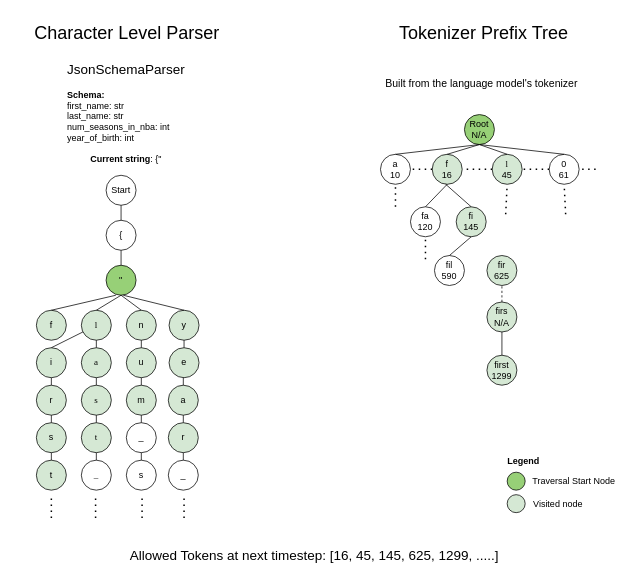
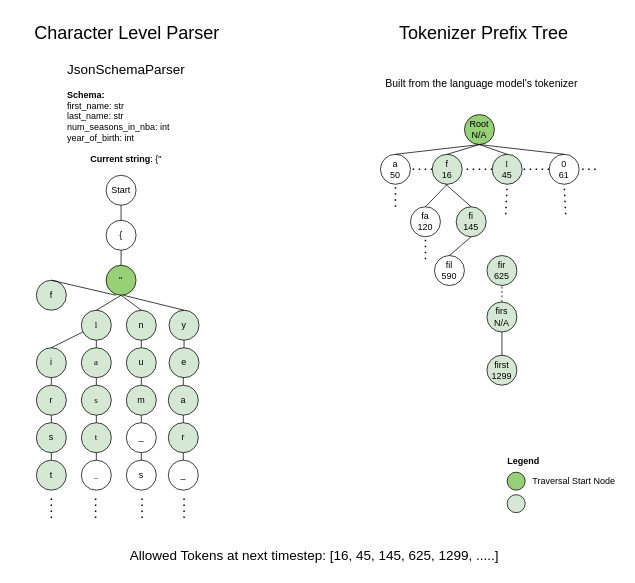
  <mxCell id="0" />
  <mxCell id="1" parent="0" />
  <mxCell id="2" value="Start" style="ellipse;whiteSpace=wrap;html=1;aspect=fixed;" vertex="1" parent="1"><mxGeometry x="141" y="233" width="40" height="40" as="geometry" /></mxCell>
  <mxCell id="3" value="{" style="ellipse;whiteSpace=wrap;html=1;aspect=fixed;" vertex="1" parent="1"><mxGeometry x="141" y="293" width="40" height="40" as="geometry" /></mxCell>
  <mxCell id="4" value="&quot;" style="ellipse;whiteSpace=wrap;html=1;aspect=fixed;fillColor=#97D077;" vertex="1" parent="1"><mxGeometry x="141" y="353" width="40" height="40" as="geometry" /></mxCell>
- <mxCell id="5" value="f" style="ellipse;whiteSpace=wrap;html=1;aspect=fixed;fillColor=#D5E8D4;" vertex="1" parent="1"><mxGeometry x="48" y="413" width="40" height="40" as="geometry" /></mxCell>
+ <mxCell id="5" value="f" style="ellipse;whiteSpace=wrap;html=1;aspect=fixed;fillColor=#D5E8D4;" vertex="1" parent="1"><mxGeometry x="48" y="373" width="40" height="40" as="geometry" /></mxCell>
  <mxCell id="6" value="&lt;font face=&quot;Times New Roman&quot;&gt;l&lt;/font&gt;" style="ellipse;whiteSpace=wrap;html=1;aspect=fixed;fillColor=#D5E8D4;" vertex="1" parent="1"><mxGeometry x="108" y="413" width="40" height="40" as="geometry" /></mxCell>
  <mxCell id="7" value="n" style="ellipse;whiteSpace=wrap;html=1;aspect=fixed;fillColor=#D5E8D4;" vertex="1" parent="1"><mxGeometry x="168" y="413" width="40" height="40" as="geometry" /></mxCell>
  <mxCell id="8" value="y" style="ellipse;whiteSpace=wrap;html=1;aspect=fixed;fillColor=#D5E8D4;" vertex="1" parent="1"><mxGeometry x="225" y="413" width="40" height="40" as="geometry" /></mxCell>
  <mxCell id="9" value="i" style="ellipse;whiteSpace=wrap;html=1;aspect=fixed;fillColor=#D5E8D4;" vertex="1" parent="1"><mxGeometry x="48" y="463" width="40" height="40" as="geometry" /></mxCell>
  <mxCell id="10" value="&lt;font face=&quot;Garamond&quot;&gt;a&lt;/font&gt;" style="ellipse;whiteSpace=wrap;html=1;aspect=fixed;fillColor=#D5E8D4;" vertex="1" parent="1"><mxGeometry x="108" y="463" width="40" height="40" as="geometry" /></mxCell>
  <mxCell id="11" value="r" style="ellipse;whiteSpace=wrap;html=1;aspect=fixed;fillColor=#D5E8D4;" vertex="1" parent="1"><mxGeometry x="48" y="513" width="40" height="40" as="geometry" /></mxCell>
  <mxCell id="12" value="s" style="ellipse;whiteSpace=wrap;html=1;aspect=fixed;fillColor=#D5E8D4;" vertex="1" parent="1"><mxGeometry x="48" y="563" width="40" height="40" as="geometry" /></mxCell>
  <mxCell id="13" value="t" style="ellipse;whiteSpace=wrap;html=1;aspect=fixed;fillColor=#D5E8D4;" vertex="1" parent="1"><mxGeometry x="48" y="613" width="40" height="40" as="geometry" /></mxCell>
  <mxCell id="14" value="&lt;font face=&quot;Garamond&quot;&gt;s&lt;/font&gt;" style="ellipse;whiteSpace=wrap;html=1;aspect=fixed;fillColor=#D5E8D4;" vertex="1" parent="1"><mxGeometry x="108" y="513" width="40" height="40" as="geometry" /></mxCell>
  <mxCell id="15" value="&lt;font face=&quot;Garamond&quot;&gt;t&lt;/font&gt;" style="ellipse;whiteSpace=wrap;html=1;aspect=fixed;fillColor=#D5E8D4;" vertex="1" parent="1"><mxGeometry x="108" y="563" width="40" height="40" as="geometry" /></mxCell>
  <mxCell id="16" value="&lt;font face=&quot;Garamond&quot;&gt;_&lt;/font&gt;" style="ellipse;whiteSpace=wrap;html=1;aspect=fixed;" vertex="1" parent="1"><mxGeometry x="108" y="613" width="40" height="40" as="geometry" /></mxCell>
  <mxCell id="17" value="u" style="ellipse;whiteSpace=wrap;html=1;aspect=fixed;fillColor=#D5E8D4;" vertex="1" parent="1"><mxGeometry x="168" y="463" width="40" height="40" as="geometry" /></mxCell>
  <mxCell id="18" value="m" style="ellipse;whiteSpace=wrap;html=1;aspect=fixed;fillColor=#D5E8D4;" vertex="1" parent="1"><mxGeometry x="168" y="513" width="40" height="40" as="geometry" /></mxCell>
  <mxCell id="19" value="_" style="ellipse;whiteSpace=wrap;html=1;aspect=fixed;" vertex="1" parent="1"><mxGeometry x="168" y="563" width="40" height="40" as="geometry" /></mxCell>
  <mxCell id="20" value="s" style="ellipse;whiteSpace=wrap;html=1;aspect=fixed;" vertex="1" parent="1"><mxGeometry x="168" y="613" width="40" height="40" as="geometry" /></mxCell>
  <mxCell id="21" value="e" style="ellipse;whiteSpace=wrap;html=1;aspect=fixed;fillColor=#D5E8D4;" vertex="1" parent="1"><mxGeometry x="225" y="463" width="40" height="40" as="geometry" /></mxCell>
  <mxCell id="22" value="a" style="ellipse;whiteSpace=wrap;html=1;aspect=fixed;fillColor=#D5E8D4;" vertex="1" parent="1"><mxGeometry x="224" y="513" width="40" height="40" as="geometry" /></mxCell>
  <mxCell id="23" value="r" style="ellipse;whiteSpace=wrap;html=1;aspect=fixed;fillColor=#D5E8D4;" vertex="1" parent="1"><mxGeometry x="224" y="563" width="40" height="40" as="geometry" /></mxCell>
  <mxCell id="24" value="_" style="ellipse;whiteSpace=wrap;html=1;aspect=fixed;" vertex="1" parent="1"><mxGeometry x="224" y="613" width="40" height="40" as="geometry" /></mxCell>
  <mxCell id="25" value="" style="endArrow=none;dashed=1;html=1;dashPattern=1 3;strokeWidth=2;rounded=0;" edge="1" parent="1"><mxGeometry width="50" height="50" relative="1" as="geometry"><mxPoint x="68" y="690" as="sourcePoint" /><mxPoint x="68" y="663" as="targetPoint" /></mxGeometry></mxCell>
  <mxCell id="26" value="" style="endArrow=none;dashed=1;html=1;dashPattern=1 3;strokeWidth=2;rounded=0;" edge="1" parent="1"><mxGeometry width="50" height="50" relative="1" as="geometry"><mxPoint x="127" y="690" as="sourcePoint" /><mxPoint x="127" y="662" as="targetPoint" /></mxGeometry></mxCell>
  <mxCell id="27" value="" style="endArrow=none;dashed=1;html=1;dashPattern=1 3;strokeWidth=2;rounded=0;" edge="1" parent="1"><mxGeometry width="50" height="50" relative="1" as="geometry"><mxPoint x="189" y="690" as="sourcePoint" /><mxPoint x="189" y="662" as="targetPoint" /></mxGeometry></mxCell>
  <mxCell id="28" value="" style="endArrow=none;dashed=1;html=1;dashPattern=1 3;strokeWidth=2;rounded=0;" edge="1" parent="1"><mxGeometry width="50" height="50" relative="1" as="geometry"><mxPoint x="245" y="690" as="sourcePoint" /><mxPoint x="245" y="661" as="targetPoint" /></mxGeometry></mxCell>
  <mxCell id="29" value="" style="endArrow=none;html=1;rounded=0;entryX=0.5;entryY=1;entryDx=0;entryDy=0;exitX=0.5;exitY=0;exitDx=0;exitDy=0;" edge="1" parent="1" source="3" target="2"><mxGeometry width="50" height="50" relative="1" as="geometry"><mxPoint x="394" y="513" as="sourcePoint" /><mxPoint x="444" y="463" as="targetPoint" /></mxGeometry></mxCell>
  <mxCell id="30" value="" style="endArrow=none;html=1;rounded=0;entryX=0.5;entryY=1;entryDx=0;entryDy=0;exitX=0.5;exitY=0;exitDx=0;exitDy=0;" edge="1" parent="1" source="4" target="3"><mxGeometry width="50" height="50" relative="1" as="geometry"><mxPoint x="197" y="303" as="sourcePoint" /><mxPoint x="197" y="283" as="targetPoint" /></mxGeometry></mxCell>
  <mxCell id="31" value="" style="endArrow=none;html=1;rounded=0;entryX=0.5;entryY=1;entryDx=0;entryDy=0;exitX=0.5;exitY=0;exitDx=0;exitDy=0;" edge="1" parent="1" source="6" target="4"><mxGeometry width="50" height="50" relative="1" as="geometry"><mxPoint x="181" y="313" as="sourcePoint" /><mxPoint x="181" y="293" as="targetPoint" /></mxGeometry></mxCell>
  <mxCell id="32" value="" style="endArrow=none;html=1;rounded=0;exitX=0.5;exitY=0;exitDx=0;exitDy=0;" edge="1" parent="1" source="5"><mxGeometry width="50" height="50" relative="1" as="geometry"><mxPoint x="138" y="423" as="sourcePoint" /><mxPoint x="154" y="393" as="targetPoint" /></mxGeometry></mxCell>
  <mxCell id="33" value="" style="endArrow=none;html=1;rounded=0;entryX=0.5;entryY=1;entryDx=0;entryDy=0;exitX=0.5;exitY=0;exitDx=0;exitDy=0;" edge="1" parent="1" source="7" target="4"><mxGeometry width="50" height="50" relative="1" as="geometry"><mxPoint x="138" y="423" as="sourcePoint" /><mxPoint x="171" y="403" as="targetPoint" /></mxGeometry></mxCell>
  <mxCell id="34" value="" style="endArrow=none;html=1;rounded=0;exitX=0.5;exitY=0;exitDx=0;exitDy=0;" edge="1" parent="1" source="8"><mxGeometry width="50" height="50" relative="1" as="geometry"><mxPoint x="148" y="433" as="sourcePoint" /><mxPoint x="164" y="393" as="targetPoint" /></mxGeometry></mxCell>
  <mxCell id="35" value="" style="endArrow=none;html=1;rounded=0;exitX=0.5;exitY=0;exitDx=0;exitDy=0;" edge="1" parent="1" source="9" target="6"><mxGeometry width="50" height="50" relative="1" as="geometry"><mxPoint x="158" y="443" as="sourcePoint" /><mxPoint x="191" y="423" as="targetPoint" /></mxGeometry></mxCell>
  <mxCell id="36" value="" style="endArrow=none;html=1;rounded=0;entryX=0.5;entryY=1;entryDx=0;entryDy=0;exitX=0.5;exitY=0;exitDx=0;exitDy=0;" edge="1" parent="1" source="10" target="6"><mxGeometry width="50" height="50" relative="1" as="geometry"><mxPoint x="168" y="453" as="sourcePoint" /><mxPoint x="201" y="433" as="targetPoint" /></mxGeometry></mxCell>
  <mxCell id="37" value="" style="endArrow=none;html=1;rounded=0;entryX=0.5;entryY=1;entryDx=0;entryDy=0;exitX=0.5;exitY=0;exitDx=0;exitDy=0;" edge="1" parent="1" source="17" target="7"><mxGeometry width="50" height="50" relative="1" as="geometry"><mxPoint x="394" y="513" as="sourcePoint" /><mxPoint x="444" y="463" as="targetPoint" /></mxGeometry></mxCell>
  <mxCell id="38" value="" style="endArrow=none;html=1;rounded=0;entryX=0.5;entryY=1;entryDx=0;entryDy=0;exitX=0.5;exitY=0;exitDx=0;exitDy=0;" edge="1" parent="1" source="21" target="8"><mxGeometry width="50" height="50" relative="1" as="geometry"><mxPoint x="188" y="473" as="sourcePoint" /><mxPoint x="221" y="453" as="targetPoint" /></mxGeometry></mxCell>
  <mxCell id="39" value="" style="endArrow=none;html=1;rounded=0;entryX=0.5;entryY=1;entryDx=0;entryDy=0;exitX=0.5;exitY=0;exitDx=0;exitDy=0;" edge="1" parent="1" source="11" target="9"><mxGeometry width="50" height="50" relative="1" as="geometry"><mxPoint x="198" y="483" as="sourcePoint" /><mxPoint x="231" y="463" as="targetPoint" /></mxGeometry></mxCell>
  <mxCell id="40" value="" style="endArrow=none;html=1;rounded=0;entryX=0.5;entryY=1;entryDx=0;entryDy=0;exitX=0.5;exitY=0;exitDx=0;exitDy=0;" edge="1" parent="1" source="14" target="10"><mxGeometry width="50" height="50" relative="1" as="geometry"><mxPoint x="208" y="493" as="sourcePoint" /><mxPoint x="241" y="473" as="targetPoint" /></mxGeometry></mxCell>
  <mxCell id="41" value="" style="endArrow=none;html=1;rounded=0;entryX=0.5;entryY=1;entryDx=0;entryDy=0;exitX=0.5;exitY=0;exitDx=0;exitDy=0;" edge="1" parent="1" source="18" target="17"><mxGeometry width="50" height="50" relative="1" as="geometry"><mxPoint x="218" y="503" as="sourcePoint" /><mxPoint x="251" y="483" as="targetPoint" /></mxGeometry></mxCell>
  <mxCell id="42" value="" style="endArrow=none;html=1;rounded=0;exitX=0.5;exitY=0;exitDx=0;exitDy=0;" edge="1" parent="1" source="22"><mxGeometry width="50" height="50" relative="1" as="geometry"><mxPoint x="228" y="513" as="sourcePoint" /><mxPoint x="244" y="503" as="targetPoint" /></mxGeometry></mxCell>
  <mxCell id="43" value="" style="endArrow=none;html=1;rounded=0;entryX=0.5;entryY=1;entryDx=0;entryDy=0;exitX=0.5;exitY=0;exitDx=0;exitDy=0;" edge="1" parent="1" source="12" target="11"><mxGeometry width="50" height="50" relative="1" as="geometry"><mxPoint x="78" y="523" as="sourcePoint" /><mxPoint x="78" y="513" as="targetPoint" /></mxGeometry></mxCell>
  <mxCell id="44" value="" style="endArrow=none;html=1;rounded=0;entryX=0.5;entryY=1;entryDx=0;entryDy=0;exitX=0.5;exitY=0;exitDx=0;exitDy=0;" edge="1" parent="1" source="15" target="14"><mxGeometry width="50" height="50" relative="1" as="geometry"><mxPoint x="394" y="513" as="sourcePoint" /><mxPoint x="444" y="463" as="targetPoint" /></mxGeometry></mxCell>
  <mxCell id="45" value="" style="endArrow=none;html=1;rounded=0;entryX=0.5;entryY=1;entryDx=0;entryDy=0;exitX=0.5;exitY=0;exitDx=0;exitDy=0;" edge="1" parent="1" source="19" target="18"><mxGeometry width="50" height="50" relative="1" as="geometry"><mxPoint x="394" y="513" as="sourcePoint" /><mxPoint x="444" y="463" as="targetPoint" /></mxGeometry></mxCell>
  <mxCell id="46" value="" style="endArrow=none;html=1;rounded=0;entryX=0.5;entryY=1;entryDx=0;entryDy=0;exitX=0.5;exitY=0;exitDx=0;exitDy=0;" edge="1" parent="1" source="23" target="22"><mxGeometry width="50" height="50" relative="1" as="geometry"><mxPoint x="394" y="513" as="sourcePoint" /><mxPoint x="444" y="463" as="targetPoint" /></mxGeometry></mxCell>
  <mxCell id="47" value="" style="endArrow=none;html=1;rounded=0;entryX=0.5;entryY=1;entryDx=0;entryDy=0;exitX=0.5;exitY=0;exitDx=0;exitDy=0;" edge="1" parent="1" source="13" target="12"><mxGeometry width="50" height="50" relative="1" as="geometry"><mxPoint x="394" y="513" as="sourcePoint" /><mxPoint x="444" y="463" as="targetPoint" /></mxGeometry></mxCell>
  <mxCell id="48" value="" style="endArrow=none;html=1;rounded=0;entryX=0.5;entryY=1;entryDx=0;entryDy=0;exitX=0.5;exitY=0;exitDx=0;exitDy=0;" edge="1" parent="1" source="16" target="15"><mxGeometry width="50" height="50" relative="1" as="geometry"><mxPoint x="394" y="513" as="sourcePoint" /><mxPoint x="444" y="463" as="targetPoint" /></mxGeometry></mxCell>
  <mxCell id="49" value="" style="endArrow=none;html=1;rounded=0;entryX=0.5;entryY=1;entryDx=0;entryDy=0;exitX=0.5;exitY=0;exitDx=0;exitDy=0;" edge="1" parent="1" source="20" target="19"><mxGeometry width="50" height="50" relative="1" as="geometry"><mxPoint x="394" y="513" as="sourcePoint" /><mxPoint x="444" y="463" as="targetPoint" /></mxGeometry></mxCell>
  <mxCell id="50" value="" style="endArrow=none;html=1;rounded=0;entryX=0.5;entryY=1;entryDx=0;entryDy=0;exitX=0.5;exitY=0;exitDx=0;exitDy=0;" edge="1" parent="1" source="24" target="23"><mxGeometry width="50" height="50" relative="1" as="geometry"><mxPoint x="394" y="513" as="sourcePoint" /><mxPoint x="444" y="463" as="targetPoint" /></mxGeometry></mxCell>
  <mxCell id="51" value="Root&lt;br&gt;N/A" style="ellipse;whiteSpace=wrap;html=1;aspect=fixed;fillColor=#97D077;" vertex="1" parent="1"><mxGeometry x="619" y="152" width="40" height="40" as="geometry" /></mxCell>
- <mxCell id="52" value="a&lt;br&gt;10" style="ellipse;whiteSpace=wrap;html=1;aspect=fixed;" vertex="1" parent="1"><mxGeometry x="507" y="205" width="40" height="40" as="geometry" /></mxCell>
+ <mxCell id="52" value="a&lt;br&gt;50" style="ellipse;whiteSpace=wrap;html=1;aspect=fixed;" vertex="1" parent="1"><mxGeometry x="507" y="205" width="40" height="40" as="geometry" /></mxCell>
  <mxCell id="53" value="f&lt;br&gt;16" style="ellipse;whiteSpace=wrap;html=1;aspect=fixed;fillColor=#D5E8D4;" vertex="1" parent="1"><mxGeometry x="576" y="205" width="40" height="40" as="geometry" /></mxCell>
  <mxCell id="54" value="&lt;font face=&quot;Times New Roman&quot;&gt;l&lt;/font&gt;&lt;br&gt;45" style="ellipse;whiteSpace=wrap;html=1;aspect=fixed;fillColor=#D5E8D4;" vertex="1" parent="1"><mxGeometry x="656" y="205" width="40" height="40" as="geometry" /></mxCell>
  <mxCell id="55" value="0&lt;br&gt;61" style="ellipse;whiteSpace=wrap;html=1;aspect=fixed;" vertex="1" parent="1"><mxGeometry x="732" y="205" width="40" height="40" as="geometry" /></mxCell>
  <mxCell id="56" value="fa&lt;br&gt;120" style="ellipse;whiteSpace=wrap;html=1;aspect=fixed;" vertex="1" parent="1"><mxGeometry x="547" y="275" width="40" height="40" as="geometry" /></mxCell>
  <mxCell id="57" value="fi&lt;br&gt;145" style="ellipse;whiteSpace=wrap;html=1;aspect=fixed;fillColor=#D5E8D4;" vertex="1" parent="1"><mxGeometry x="608" y="275" width="40" height="40" as="geometry" /></mxCell>
  <mxCell id="58" value="fil&lt;br&gt;590" style="ellipse;whiteSpace=wrap;html=1;aspect=fixed;" vertex="1" parent="1"><mxGeometry x="579" y="340" width="40" height="40" as="geometry" /></mxCell>
  <mxCell id="59" value="fir&lt;br&gt;625" style="ellipse;whiteSpace=wrap;html=1;aspect=fixed;fillColor=#D5E8D4;" vertex="1" parent="1"><mxGeometry x="649" y="340" width="40" height="40" as="geometry" /></mxCell>
  <mxCell id="60" value="firs&lt;br&gt;N/A" style="ellipse;whiteSpace=wrap;html=1;aspect=fixed;fillColor=#D5E8D4;" vertex="1" parent="1"><mxGeometry x="649" y="402" width="40" height="40" as="geometry" /></mxCell>
  <mxCell id="61" value="first&lt;br&gt;1299" style="ellipse;whiteSpace=wrap;html=1;aspect=fixed;fillColor=#D5E8D4;" vertex="1" parent="1"><mxGeometry x="649" y="473" width="40" height="40" as="geometry" /></mxCell>
  <mxCell id="62" value="" style="endArrow=none;html=1;rounded=0;entryX=0.5;entryY=1;entryDx=0;entryDy=0;exitX=0.5;exitY=0;exitDx=0;exitDy=0;" edge="1" parent="1" source="52" target="51"><mxGeometry width="50" height="50" relative="1" as="geometry"><mxPoint x="394" y="575" as="sourcePoint" /><mxPoint x="444" y="525" as="targetPoint" /></mxGeometry></mxCell>
  <mxCell id="63" value="" style="endArrow=none;html=1;rounded=0;entryX=0.5;entryY=1;entryDx=0;entryDy=0;exitX=0.5;exitY=0;exitDx=0;exitDy=0;" edge="1" parent="1" source="53" target="51"><mxGeometry width="50" height="50" relative="1" as="geometry"><mxPoint x="394" y="575" as="sourcePoint" /><mxPoint x="444" y="525" as="targetPoint" /></mxGeometry></mxCell>
  <mxCell id="64" value="" style="endArrow=none;html=1;rounded=0;exitX=0.5;exitY=0;exitDx=0;exitDy=0;entryX=0.5;entryY=1;entryDx=0;entryDy=0;" edge="1" parent="1" source="54" target="51"><mxGeometry width="50" height="50" relative="1" as="geometry"><mxPoint x="606" y="215" as="sourcePoint" /><mxPoint x="634" y="195" as="targetPoint" /></mxGeometry></mxCell>
  <mxCell id="65" value="" style="endArrow=none;html=1;rounded=0;exitX=0.5;exitY=0;exitDx=0;exitDy=0;entryX=0.5;entryY=1;entryDx=0;entryDy=0;" edge="1" parent="1" source="55" target="51"><mxGeometry width="50" height="50" relative="1" as="geometry"><mxPoint x="686" y="215" as="sourcePoint" /><mxPoint x="649" y="202" as="targetPoint" /></mxGeometry></mxCell>
  <mxCell id="66" value="" style="endArrow=none;html=1;rounded=0;entryX=0.5;entryY=1;entryDx=0;entryDy=0;exitX=0.5;exitY=0;exitDx=0;exitDy=0;" edge="1" parent="1" source="56" target="53"><mxGeometry width="50" height="50" relative="1" as="geometry"><mxPoint x="394" y="575" as="sourcePoint" /><mxPoint x="444" y="525" as="targetPoint" /></mxGeometry></mxCell>
  <mxCell id="67" value="" style="endArrow=none;html=1;rounded=0;exitX=0.5;exitY=0;exitDx=0;exitDy=0;" edge="1" parent="1" source="57"><mxGeometry width="50" height="50" relative="1" as="geometry"><mxPoint x="394" y="575" as="sourcePoint" /><mxPoint x="594" y="245" as="targetPoint" /></mxGeometry></mxCell>
  <mxCell id="68" value="" style="endArrow=none;html=1;rounded=0;entryX=0.5;entryY=1;entryDx=0;entryDy=0;exitX=0.5;exitY=0;exitDx=0;exitDy=0;" edge="1" parent="1" source="58" target="57"><mxGeometry width="50" height="50" relative="1" as="geometry"><mxPoint x="394" y="575" as="sourcePoint" /><mxPoint x="444" y="525" as="targetPoint" /></mxGeometry></mxCell>
  <mxCell id="69" value="" style="endArrow=none;html=1;rounded=0;entryX=0.5;entryY=1;entryDx=0;entryDy=0;exitX=0.5;exitY=0;exitDx=0;exitDy=0;dashed=1;" edge="1" parent="1" source="60" target="59"><mxGeometry width="50" height="50" relative="1" as="geometry"><mxPoint x="394" y="575" as="sourcePoint" /><mxPoint x="444" y="525" as="targetPoint" /></mxGeometry></mxCell>
  <mxCell id="70" value="" style="endArrow=none;html=1;rounded=0;entryX=0.5;entryY=1;entryDx=0;entryDy=0;exitX=0.5;exitY=0;exitDx=0;exitDy=0;" edge="1" parent="1" source="61" target="60"><mxGeometry width="50" height="50" relative="1" as="geometry"><mxPoint x="394" y="575" as="sourcePoint" /><mxPoint x="444" y="525" as="targetPoint" /></mxGeometry></mxCell>
  <mxCell id="71" value="" style="endArrow=none;dashed=1;html=1;dashPattern=1 3;strokeWidth=2;rounded=0;entryX=1;entryY=0.5;entryDx=0;entryDy=0;exitX=0;exitY=0.5;exitDx=0;exitDy=0;" edge="1" parent="1" source="53" target="52"><mxGeometry width="50" height="50" relative="1" as="geometry"><mxPoint x="394" y="575" as="sourcePoint" /><mxPoint x="444" y="525" as="targetPoint" /></mxGeometry></mxCell>
  <mxCell id="72" value="" style="endArrow=none;dashed=1;html=1;dashPattern=1 3;strokeWidth=2;rounded=0;entryX=1;entryY=0.5;entryDx=0;entryDy=0;exitX=0;exitY=0.5;exitDx=0;exitDy=0;" edge="1" parent="1" source="54" target="53"><mxGeometry width="50" height="50" relative="1" as="geometry"><mxPoint x="394" y="575" as="sourcePoint" /><mxPoint x="444" y="525" as="targetPoint" /></mxGeometry></mxCell>
  <mxCell id="73" value="" style="endArrow=none;dashed=1;html=1;dashPattern=1 3;strokeWidth=2;rounded=0;entryX=1;entryY=0.5;entryDx=0;entryDy=0;exitX=0;exitY=0.5;exitDx=0;exitDy=0;" edge="1" parent="1" source="55" target="54"><mxGeometry width="50" height="50" relative="1" as="geometry"><mxPoint x="394" y="575" as="sourcePoint" /><mxPoint x="444" y="525" as="targetPoint" /></mxGeometry></mxCell>
  <mxCell id="74" value="" style="endArrow=none;dashed=1;html=1;dashPattern=1 3;strokeWidth=2;rounded=0;entryX=0.5;entryY=1;entryDx=0;entryDy=0;" edge="1" parent="1" target="52"><mxGeometry width="50" height="50" relative="1" as="geometry"><mxPoint x="527" y="275" as="sourcePoint" /><mxPoint x="444" y="525" as="targetPoint" /></mxGeometry></mxCell>
  <mxCell id="75" value="" style="endArrow=none;dashed=1;html=1;dashPattern=1 3;strokeWidth=2;rounded=0;entryX=0.5;entryY=1;entryDx=0;entryDy=0;" edge="1" parent="1" target="55"><mxGeometry width="50" height="50" relative="1" as="geometry"><mxPoint x="754" y="285" as="sourcePoint" /><mxPoint x="444" y="525" as="targetPoint" /></mxGeometry></mxCell>
  <mxCell id="76" value="" style="endArrow=none;dashed=1;html=1;dashPattern=1 3;strokeWidth=2;rounded=0;entryX=0.5;entryY=1;entryDx=0;entryDy=0;" edge="1" parent="1" target="54"><mxGeometry width="50" height="50" relative="1" as="geometry"><mxPoint x="674" y="285" as="sourcePoint" /><mxPoint x="444" y="525" as="targetPoint" /></mxGeometry></mxCell>
  <mxCell id="77" value="" style="endArrow=none;dashed=1;html=1;dashPattern=1 3;strokeWidth=2;rounded=0;entryX=0.5;entryY=1;entryDx=0;entryDy=0;" edge="1" parent="1" target="56"><mxGeometry width="50" height="50" relative="1" as="geometry"><mxPoint x="567" y="345" as="sourcePoint" /><mxPoint x="444" y="525" as="targetPoint" /></mxGeometry></mxCell>
  <mxCell id="78" value="&lt;font style=&quot;font-size: 18px;&quot;&gt;Allowed Tokens at next timestep: [16, 45, 145, 625, 1299, .....]&lt;/font&gt;" style="text;html=1;strokeColor=none;fillColor=none;align=center;verticalAlign=middle;whiteSpace=wrap;rounded=0;" vertex="1" parent="1"><mxGeometry x="54" y="725" width="730" height="30" as="geometry" /></mxCell>
  <mxCell id="79" value="" style="endArrow=none;dashed=1;html=1;dashPattern=1 3;strokeWidth=2;rounded=0;entryX=1;entryY=0.5;entryDx=0;entryDy=0;" edge="1" parent="1" target="55"><mxGeometry width="50" height="50" relative="1" as="geometry"><mxPoint x="794" y="225" as="sourcePoint" /><mxPoint x="444" y="519" as="targetPoint" /></mxGeometry></mxCell>
  <mxCell id="80" value="&lt;font style=&quot;font-size: 24px;&quot;&gt;Character Level Parser&lt;/font&gt;" style="text;html=1;strokeColor=none;fillColor=none;align=center;verticalAlign=middle;whiteSpace=wrap;rounded=0;" vertex="1" parent="1"><mxGeometry x="21" y="20" width="296" height="47" as="geometry" /></mxCell>
  <mxCell id="81" value="&lt;font style=&quot;font-size: 24px;&quot;&gt;Tokenizer Prefix Tree&lt;/font&gt;" style="text;html=1;strokeColor=none;fillColor=none;align=center;verticalAlign=middle;whiteSpace=wrap;rounded=0;" vertex="1" parent="1"><mxGeometry x="497" y="20" width="296" height="47" as="geometry" /></mxCell>
  <mxCell id="82" value="" style="ellipse;whiteSpace=wrap;html=1;aspect=fixed;fillColor=#97D077;" vertex="1" parent="1"><mxGeometry x="676" y="629" width="24" height="24" as="geometry" /></mxCell>
  <mxCell id="83" value="&lt;b&gt;Legend&lt;/b&gt;" style="text;html=1;strokeColor=none;fillColor=none;align=center;verticalAlign=middle;whiteSpace=wrap;rounded=0;" vertex="1" parent="1"><mxGeometry x="668" y="599" width="60" height="30" as="geometry" /></mxCell>
  <mxCell id="84" value="Traversal Start Node" style="text;html=1;strokeColor=none;fillColor=none;align=left;verticalAlign=middle;whiteSpace=wrap;rounded=0;" vertex="1" parent="1"><mxGeometry x="708" y="626" width="116" height="30" as="geometry" /></mxCell>
  <mxCell id="85" value="" style="ellipse;whiteSpace=wrap;html=1;aspect=fixed;fillColor=#D5E8D4;" vertex="1" parent="1"><mxGeometry x="676" y="659" width="24" height="24" as="geometry" /></mxCell>
- <mxCell id="86" value="Visited node" style="text;html=1;strokeColor=none;fillColor=none;align=left;verticalAlign=middle;whiteSpace=wrap;rounded=0;" vertex="1" parent="1"><mxGeometry x="709" y="657" width="116" height="30" as="geometry" /></mxCell>
  <mxCell id="87" value="&lt;font style=&quot;font-size: 18px;&quot;&gt;JsonSchemaParser&lt;/font&gt;&lt;br&gt;&lt;div style=&quot;text-align: left;&quot;&gt;&lt;br&gt;&lt;/div&gt;&lt;font style=&quot;font-size: 12px;&quot;&gt;&lt;div style=&quot;text-align: left;&quot;&gt;&lt;span style=&quot;background-color: initial;&quot;&gt;&lt;b&gt;Schema:&lt;br&gt;&lt;/b&gt;first_name: str&lt;/span&gt;&lt;/div&gt;&lt;div style=&quot;text-align: left;&quot;&gt;&lt;span style=&quot;background-color: initial;&quot;&gt;last_name: str&lt;/span&gt;&lt;/div&gt;&lt;div style=&quot;text-align: left;&quot;&gt;&lt;span style=&quot;background-color: initial;&quot;&gt;num_seasons_in_nba: int&lt;/span&gt;&lt;/div&gt;&lt;div style=&quot;text-align: left;&quot;&gt;&lt;span style=&quot;background-color: initial;&quot;&gt;year_of_birth: int&lt;/span&gt;&lt;/div&gt;&lt;/font&gt;&lt;div style=&quot;text-align: left;&quot;&gt;&lt;br&gt;&lt;/div&gt;&lt;b&gt;Current string&lt;/b&gt;: {&quot;" style="text;html=1;strokeColor=none;fillColor=none;align=center;verticalAlign=middle;whiteSpace=wrap;rounded=0;" vertex="1" parent="1"><mxGeometry x="20" y="76" width="296" height="150" as="geometry" /></mxCell>
  <mxCell id="88" value="&lt;font style=&quot;font-size: 14px;&quot;&gt;Built from the language model's tokenizer&lt;/font&gt;" style="text;html=1;strokeColor=none;fillColor=none;align=center;verticalAlign=middle;whiteSpace=wrap;rounded=0;" vertex="1" parent="1"><mxGeometry x="494" y="36" width="296" height="150" as="geometry" /></mxCell>
